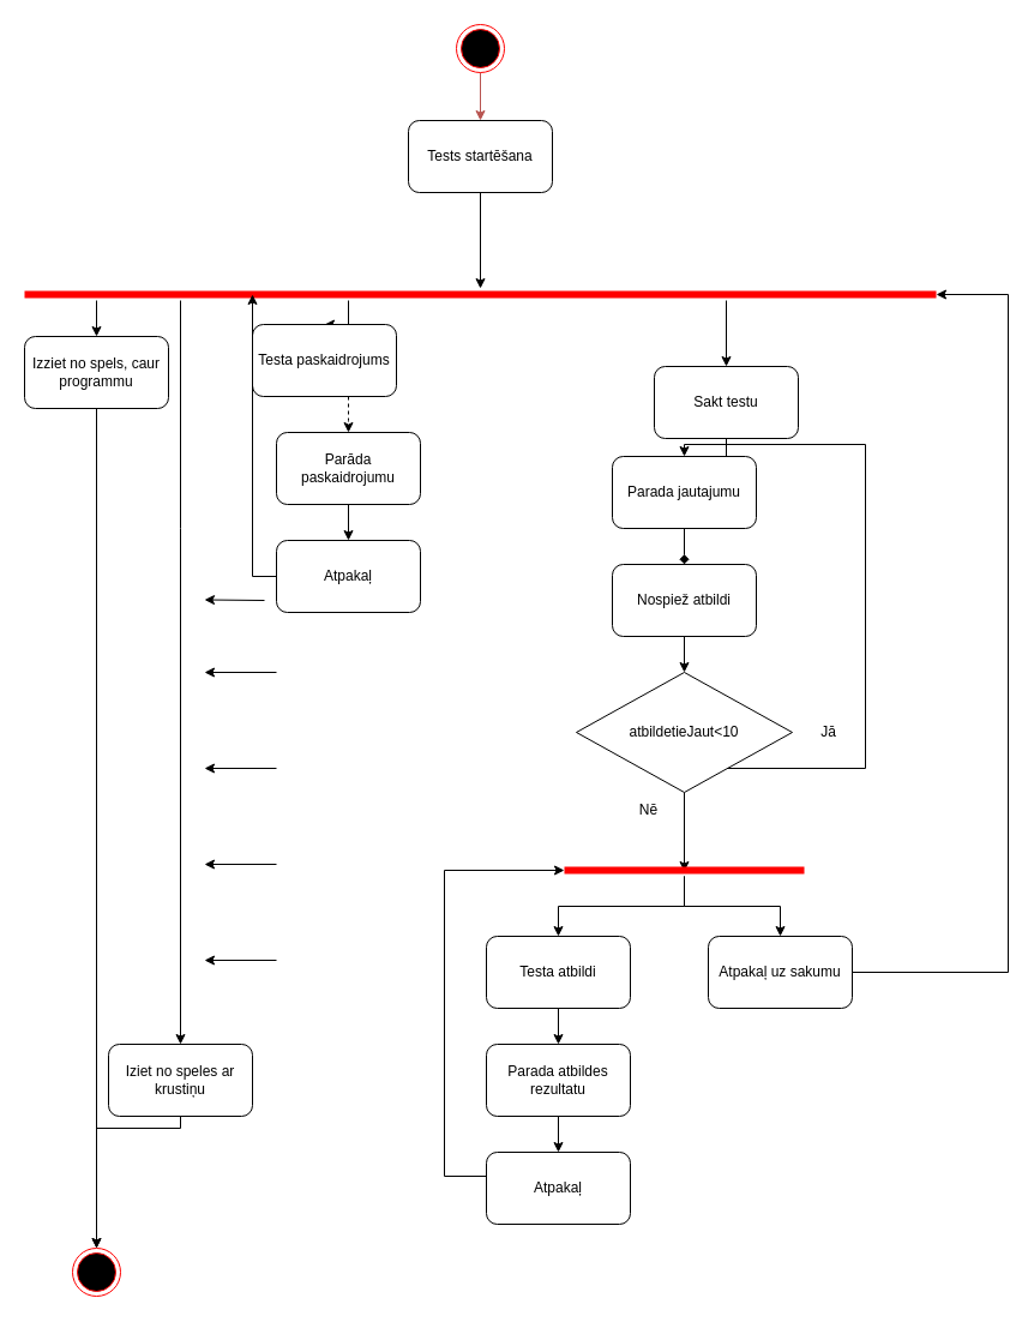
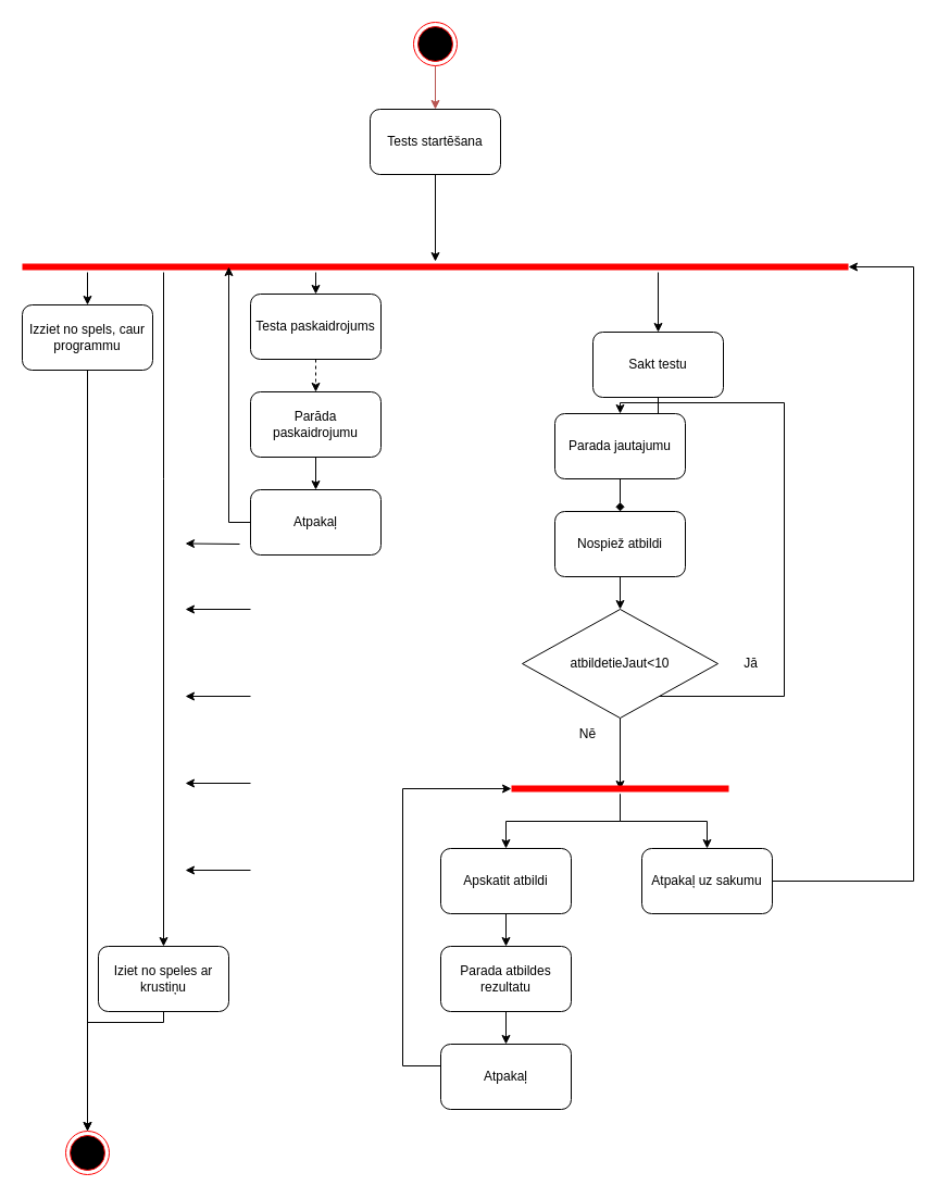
  <mxCell id="0" />
  <mxCell id="1" parent="0" />
  <mxCell id="2" value="" style="edgeStyle=orthogonalEdgeStyle;rounded=0;orthogonalLoop=1;jettySize=auto;html=1;fillColor=#f8cecc;strokeColor=#b85450;" edge="1" parent="1" source="3" target="5"><mxGeometry relative="1" as="geometry" /></mxCell>
  <mxCell id="3" value="" style="ellipse;html=1;shape=endState;fillColor=#000000;strokeColor=#ff0000;" vertex="1" parent="1"><mxGeometry x="380" y="20" width="40" height="40" as="geometry" /></mxCell>
  <mxCell id="4" style="edgeStyle=orthogonalEdgeStyle;rounded=0;orthogonalLoop=1;jettySize=auto;html=1;" edge="1" parent="1" source="5" target="10"><mxGeometry relative="1" as="geometry" /></mxCell>
  <mxCell id="5" value="Tests startēšana" style="rounded=1;whiteSpace=wrap;html=1;" vertex="1" parent="1"><mxGeometry x="340" y="100" width="120" height="60" as="geometry" /></mxCell>
  <mxCell id="6" style="edgeStyle=orthogonalEdgeStyle;rounded=0;orthogonalLoop=1;jettySize=auto;html=1;entryX=0.5;entryY=0;entryDx=0;entryDy=0;" edge="1" parent="1" source="10" target="16"><mxGeometry relative="1" as="geometry"><Array as="points"><mxPoint x="540" y="250" /><mxPoint x="540" y="250" /></Array></mxGeometry></mxCell>
  <mxCell id="7" style="edgeStyle=orthogonalEdgeStyle;rounded=0;orthogonalLoop=1;jettySize=auto;html=1;entryX=0.5;entryY=0;entryDx=0;entryDy=0;" edge="1" parent="1" source="10" target="12"><mxGeometry relative="1" as="geometry"><Array as="points"><mxPoint x="240" y="250" /><mxPoint x="240" y="250" /></Array></mxGeometry></mxCell>
  <mxCell id="8" style="edgeStyle=orthogonalEdgeStyle;rounded=0;orthogonalLoop=1;jettySize=auto;html=1;entryX=0.5;entryY=0;entryDx=0;entryDy=0;" edge="1" parent="1" source="10" target="19"><mxGeometry relative="1" as="geometry"><Array as="points"><mxPoint x="150" y="440" /><mxPoint x="150" y="440" /></Array></mxGeometry></mxCell>
  <mxCell id="9" value="" style="edgeStyle=orthogonalEdgeStyle;rounded=0;orthogonalLoop=1;jettySize=auto;html=1;entryX=0.5;entryY=0;entryDx=0;entryDy=0;" edge="1" parent="1" source="10" target="14"><mxGeometry relative="1" as="geometry"><mxPoint x="520" y="290" as="targetPoint" /><Array as="points"><mxPoint x="290" y="270" /><mxPoint x="290" y="270" /></Array></mxGeometry></mxCell>
  <mxCell id="10" value="" style="shape=line;html=1;strokeWidth=6;strokeColor=#ff0000;" vertex="1" parent="1"><mxGeometry x="20" y="240" width="760" height="10" as="geometry" /></mxCell>
  <mxCell id="11" value="" style="edgeStyle=orthogonalEdgeStyle;rounded=0;orthogonalLoop=1;jettySize=auto;html=1;" edge="1" parent="1" source="12" target="17"><mxGeometry relative="1" as="geometry" /></mxCell>
  <mxCell id="12" value="Izziet no spels, caur programmu" style="rounded=1;whiteSpace=wrap;html=1;" vertex="1" parent="1"><mxGeometry x="20" y="280" width="120" height="60" as="geometry" /></mxCell>
  <mxCell id="13" value="" style="edgeStyle=orthogonalEdgeStyle;rounded=0;orthogonalLoop=1;jettySize=auto;html=1;entryX=0.5;entryY=0;entryDx=0;entryDy=0;dashed=1;" edge="1" parent="1" source="14" target="23"><mxGeometry relative="1" as="geometry"><mxPoint x="400" y="360" as="targetPoint" /><Array as="points"><mxPoint x="290" y="350" /><mxPoint x="290" y="350" /></Array></mxGeometry></mxCell>
- <mxCell id="14" value="Testa paskaidrojums" style="rounded=1;whiteSpace=wrap;html=1;" vertex="1" parent="1"><mxGeometry x="210" y="270" width="120" height="60" as="geometry" /></mxCell>
+ <mxCell id="14" value="Testa paskaidrojums" style="rounded=1;whiteSpace=wrap;html=1;" vertex="1" parent="1"><mxGeometry x="230" y="270" width="120" height="60" as="geometry" /></mxCell>
  <mxCell id="15" value="" style="edgeStyle=orthogonalEdgeStyle;rounded=0;orthogonalLoop=1;jettySize=auto;html=1;" edge="1" parent="1" source="16" target="25"><mxGeometry relative="1" as="geometry" /></mxCell>
  <mxCell id="16" value="Sakt testu" style="rounded=1;whiteSpace=wrap;html=1;" vertex="1" parent="1"><mxGeometry x="545" y="305" width="120" height="60" as="geometry" /></mxCell>
  <mxCell id="17" value="" style="ellipse;html=1;shape=endState;fillColor=#000000;strokeColor=#ff0000;" vertex="1" parent="1"><mxGeometry x="60" y="1040" width="40" height="40" as="geometry" /></mxCell>
  <mxCell id="18" style="edgeStyle=orthogonalEdgeStyle;rounded=0;orthogonalLoop=1;jettySize=auto;html=1;entryX=0.5;entryY=0;entryDx=0;entryDy=0;" edge="1" parent="1" source="19" target="17"><mxGeometry relative="1" as="geometry"><Array as="points"><mxPoint x="80" y="940" /></Array></mxGeometry></mxCell>
  <mxCell id="19" value="Iziet no speles ar krustiņu" style="rounded=1;whiteSpace=wrap;html=1;" vertex="1" parent="1"><mxGeometry x="90" y="870" width="120" height="60" as="geometry" /></mxCell>
  <mxCell id="20" style="edgeStyle=orthogonalEdgeStyle;rounded=0;orthogonalLoop=1;jettySize=auto;html=1;entryX=0.25;entryY=0.5;entryDx=0;entryDy=0;entryPerimeter=0;" edge="1" parent="1" source="21" target="10"><mxGeometry relative="1" as="geometry"><Array as="points"><mxPoint x="210" y="480" /></Array></mxGeometry></mxCell>
  <mxCell id="21" value="Atpakaļ" style="rounded=1;whiteSpace=wrap;html=1;" vertex="1" parent="1"><mxGeometry x="230" y="450" width="120" height="60" as="geometry" /></mxCell>
  <mxCell id="22" value="" style="edgeStyle=orthogonalEdgeStyle;rounded=0;orthogonalLoop=1;jettySize=auto;html=1;exitX=0.5;exitY=1;exitDx=0;exitDy=0;" edge="1" parent="1" source="23" target="21"><mxGeometry relative="1" as="geometry"><mxPoint x="400" y="420" as="sourcePoint" /></mxGeometry></mxCell>
  <mxCell id="23" value="Parāda paskaidrojumu" style="rounded=1;whiteSpace=wrap;html=1;" vertex="1" parent="1"><mxGeometry x="230" y="360" width="120" height="60" as="geometry" /></mxCell>
  <mxCell id="24" value="" style="edgeStyle=orthogonalEdgeStyle;rounded=0;orthogonalLoop=1;jettySize=auto;html=1;endArrow=diamond;" edge="1" parent="1" source="25" target="30"><mxGeometry relative="1" as="geometry" /></mxCell>
  <mxCell id="25" value="Parada jautajumu" style="rounded=1;whiteSpace=wrap;html=1;" vertex="1" parent="1"><mxGeometry x="510" y="380" width="120" height="60" as="geometry" /></mxCell>
  <mxCell id="26" style="edgeStyle=orthogonalEdgeStyle;rounded=0;orthogonalLoop=1;jettySize=auto;html=1;entryX=0.5;entryY=0.6;entryDx=0;entryDy=0;entryPerimeter=0;" edge="1" parent="1" source="28" target="37"><mxGeometry relative="1" as="geometry" /></mxCell>
  <mxCell id="27" style="edgeStyle=orthogonalEdgeStyle;rounded=0;orthogonalLoop=1;jettySize=auto;html=1;entryX=0.5;entryY=0;entryDx=0;entryDy=0;" edge="1" parent="1" source="28" target="25"><mxGeometry relative="1" as="geometry"><mxPoint x="720" y="370" as="targetPoint" /><Array as="points"><mxPoint x="721" y="640" /><mxPoint x="721" y="370" /><mxPoint x="570" y="370" /></Array></mxGeometry></mxCell>
  <mxCell id="28" value="atbildetieJaut&amp;lt;10" style="rhombus;whiteSpace=wrap;html=1;" vertex="1" parent="1"><mxGeometry x="480" y="560" width="180" height="100" as="geometry" /></mxCell>
  <mxCell id="29" style="edgeStyle=orthogonalEdgeStyle;rounded=0;orthogonalLoop=1;jettySize=auto;html=1;entryX=0.5;entryY=0;entryDx=0;entryDy=0;" edge="1" parent="1" source="30" target="28"><mxGeometry relative="1" as="geometry" /></mxCell>
  <mxCell id="30" value="Nospiež atbildi" style="rounded=1;whiteSpace=wrap;html=1;" vertex="1" parent="1"><mxGeometry x="510" y="470" width="120" height="60" as="geometry" /></mxCell>
  <mxCell id="31" value="Jā" style="text;html=1;align=center;verticalAlign=middle;resizable=0;points=[];autosize=1;strokeColor=none;fillColor=none;" vertex="1" parent="1"><mxGeometry x="670" y="595" width="40" height="30" as="geometry" /></mxCell>
  <mxCell id="32" value="Nē" style="text;html=1;align=center;verticalAlign=middle;resizable=0;points=[];autosize=1;strokeColor=none;fillColor=none;" vertex="1" parent="1"><mxGeometry x="520" y="660" width="40" height="30" as="geometry" /></mxCell>
  <mxCell id="33" value="" style="edgeStyle=orthogonalEdgeStyle;rounded=0;orthogonalLoop=1;jettySize=auto;html=1;entryX=0.5;entryY=0;entryDx=0;entryDy=0;" edge="1" parent="1" source="34" target="41"><mxGeometry relative="1" as="geometry" /></mxCell>
- <mxCell id="34" value="Testa atbildi" style="rounded=1;whiteSpace=wrap;html=1;" vertex="1" parent="1"><mxGeometry x="405" y="780" width="120" height="60" as="geometry" /></mxCell>
+ <mxCell id="34" value="Apskatit atbildi" style="rounded=1;whiteSpace=wrap;html=1;" vertex="1" parent="1"><mxGeometry x="405" y="780" width="120" height="60" as="geometry" /></mxCell>
  <mxCell id="35" style="edgeStyle=orthogonalEdgeStyle;rounded=0;orthogonalLoop=1;jettySize=auto;html=1;entryX=0.5;entryY=0;entryDx=0;entryDy=0;" edge="1" parent="1" source="37" target="34"><mxGeometry relative="1" as="geometry" /></mxCell>
  <mxCell id="36" style="edgeStyle=orthogonalEdgeStyle;rounded=0;orthogonalLoop=1;jettySize=auto;html=1;entryX=0.5;entryY=0;entryDx=0;entryDy=0;" edge="1" parent="1" source="37" target="39"><mxGeometry relative="1" as="geometry" /></mxCell>
  <mxCell id="37" value="" style="shape=line;html=1;strokeWidth=6;strokeColor=#ff0000;" vertex="1" parent="1"><mxGeometry x="470" y="720" width="200" height="10" as="geometry" /></mxCell>
  <mxCell id="38" style="edgeStyle=orthogonalEdgeStyle;rounded=0;orthogonalLoop=1;jettySize=auto;html=1;entryX=1;entryY=0.5;entryDx=0;entryDy=0;entryPerimeter=0;" edge="1" parent="1" source="39" target="10"><mxGeometry relative="1" as="geometry"><mxPoint x="842" y="230" as="targetPoint" /><Array as="points"><mxPoint x="840" y="810" /><mxPoint x="840" y="245" /></Array></mxGeometry></mxCell>
  <mxCell id="39" value="Atpakaļ uz sakumu" style="rounded=1;whiteSpace=wrap;html=1;" vertex="1" parent="1"><mxGeometry x="590" y="780" width="120" height="60" as="geometry" /></mxCell>
  <mxCell id="40" value="" style="edgeStyle=orthogonalEdgeStyle;rounded=0;orthogonalLoop=1;jettySize=auto;html=1;" edge="1" parent="1" source="41" target="43"><mxGeometry relative="1" as="geometry" /></mxCell>
  <mxCell id="41" value="Parada atbildes rezultatu" style="rounded=1;whiteSpace=wrap;html=1;" vertex="1" parent="1"><mxGeometry x="405" y="870" width="120" height="60" as="geometry" /></mxCell>
  <mxCell id="42" style="edgeStyle=orthogonalEdgeStyle;rounded=0;orthogonalLoop=1;jettySize=auto;html=1;" edge="1" parent="1" source="43" target="37"><mxGeometry relative="1" as="geometry"><Array as="points"><mxPoint x="370" y="980" /><mxPoint x="370" y="725" /></Array></mxGeometry></mxCell>
  <mxCell id="43" value="Atpakaļ" style="rounded=1;whiteSpace=wrap;html=1;" vertex="1" parent="1"><mxGeometry x="405" y="960" width="120" height="60" as="geometry" /></mxCell>
  <mxCell id="44" value="" style="edgeStyle=none;orthogonalLoop=1;jettySize=auto;html=1;rounded=0;" edge="1" parent="1"><mxGeometry width="100" relative="1" as="geometry"><mxPoint x="230" y="720" as="sourcePoint" /><mxPoint x="170" y="720" as="targetPoint" /><Array as="points" /></mxGeometry></mxCell>
  <mxCell id="45" value="" style="edgeStyle=none;orthogonalLoop=1;jettySize=auto;html=1;rounded=0;" edge="1" parent="1"><mxGeometry width="100" relative="1" as="geometry"><mxPoint x="230" y="800" as="sourcePoint" /><mxPoint x="170" y="800" as="targetPoint" /><Array as="points" /></mxGeometry></mxCell>
  <mxCell id="46" value="" style="edgeStyle=none;orthogonalLoop=1;jettySize=auto;html=1;rounded=0;" edge="1" parent="1"><mxGeometry width="100" relative="1" as="geometry"><mxPoint x="230" y="560" as="sourcePoint" /><mxPoint x="170" y="560" as="targetPoint" /><Array as="points" /></mxGeometry></mxCell>
  <mxCell id="47" value="" style="edgeStyle=none;orthogonalLoop=1;jettySize=auto;html=1;rounded=0;" edge="1" parent="1"><mxGeometry width="100" relative="1" as="geometry"><mxPoint x="230" y="640" as="sourcePoint" /><mxPoint x="170" y="640" as="targetPoint" /><Array as="points" /></mxGeometry></mxCell>
  <mxCell id="48" value="" style="edgeStyle=none;orthogonalLoop=1;jettySize=auto;html=1;rounded=0;" edge="1" parent="1"><mxGeometry width="100" relative="1" as="geometry"><mxPoint x="220" y="500" as="sourcePoint" /><mxPoint x="170" y="499.5" as="targetPoint" /><Array as="points" /></mxGeometry></mxCell>
